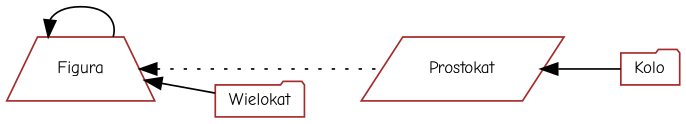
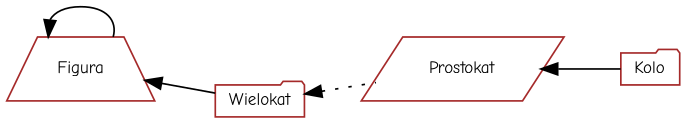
  digraph {
    fontname="Comic Neue"
    rankdir=LR
    node [color=brown fillcolor=white fontname="Comic Neue" fontsize=10 shape=folder style=filled]
    edge [color=black dir=back fontname="Comic Neue" fontsize=10 labelfontname=Helvetica labelfontsize=10 style=solid]
    n1 [height=0.2 label=Figura shape=trapezium width=0.4]
    n2 [height=0.2 label=Prostokat shape=parallelogram width=0.4]
    n3 [height=0.2 label=Wielokat width=0.4]
    n4 [height=0.2 label=Kolo width=0.4]
    n1 -> n1
-   n1 -> n2 [style=dotted]
+   n3 -> n2 [style=dotted]
    n1 -> n3
    n2 -> n4
  }
